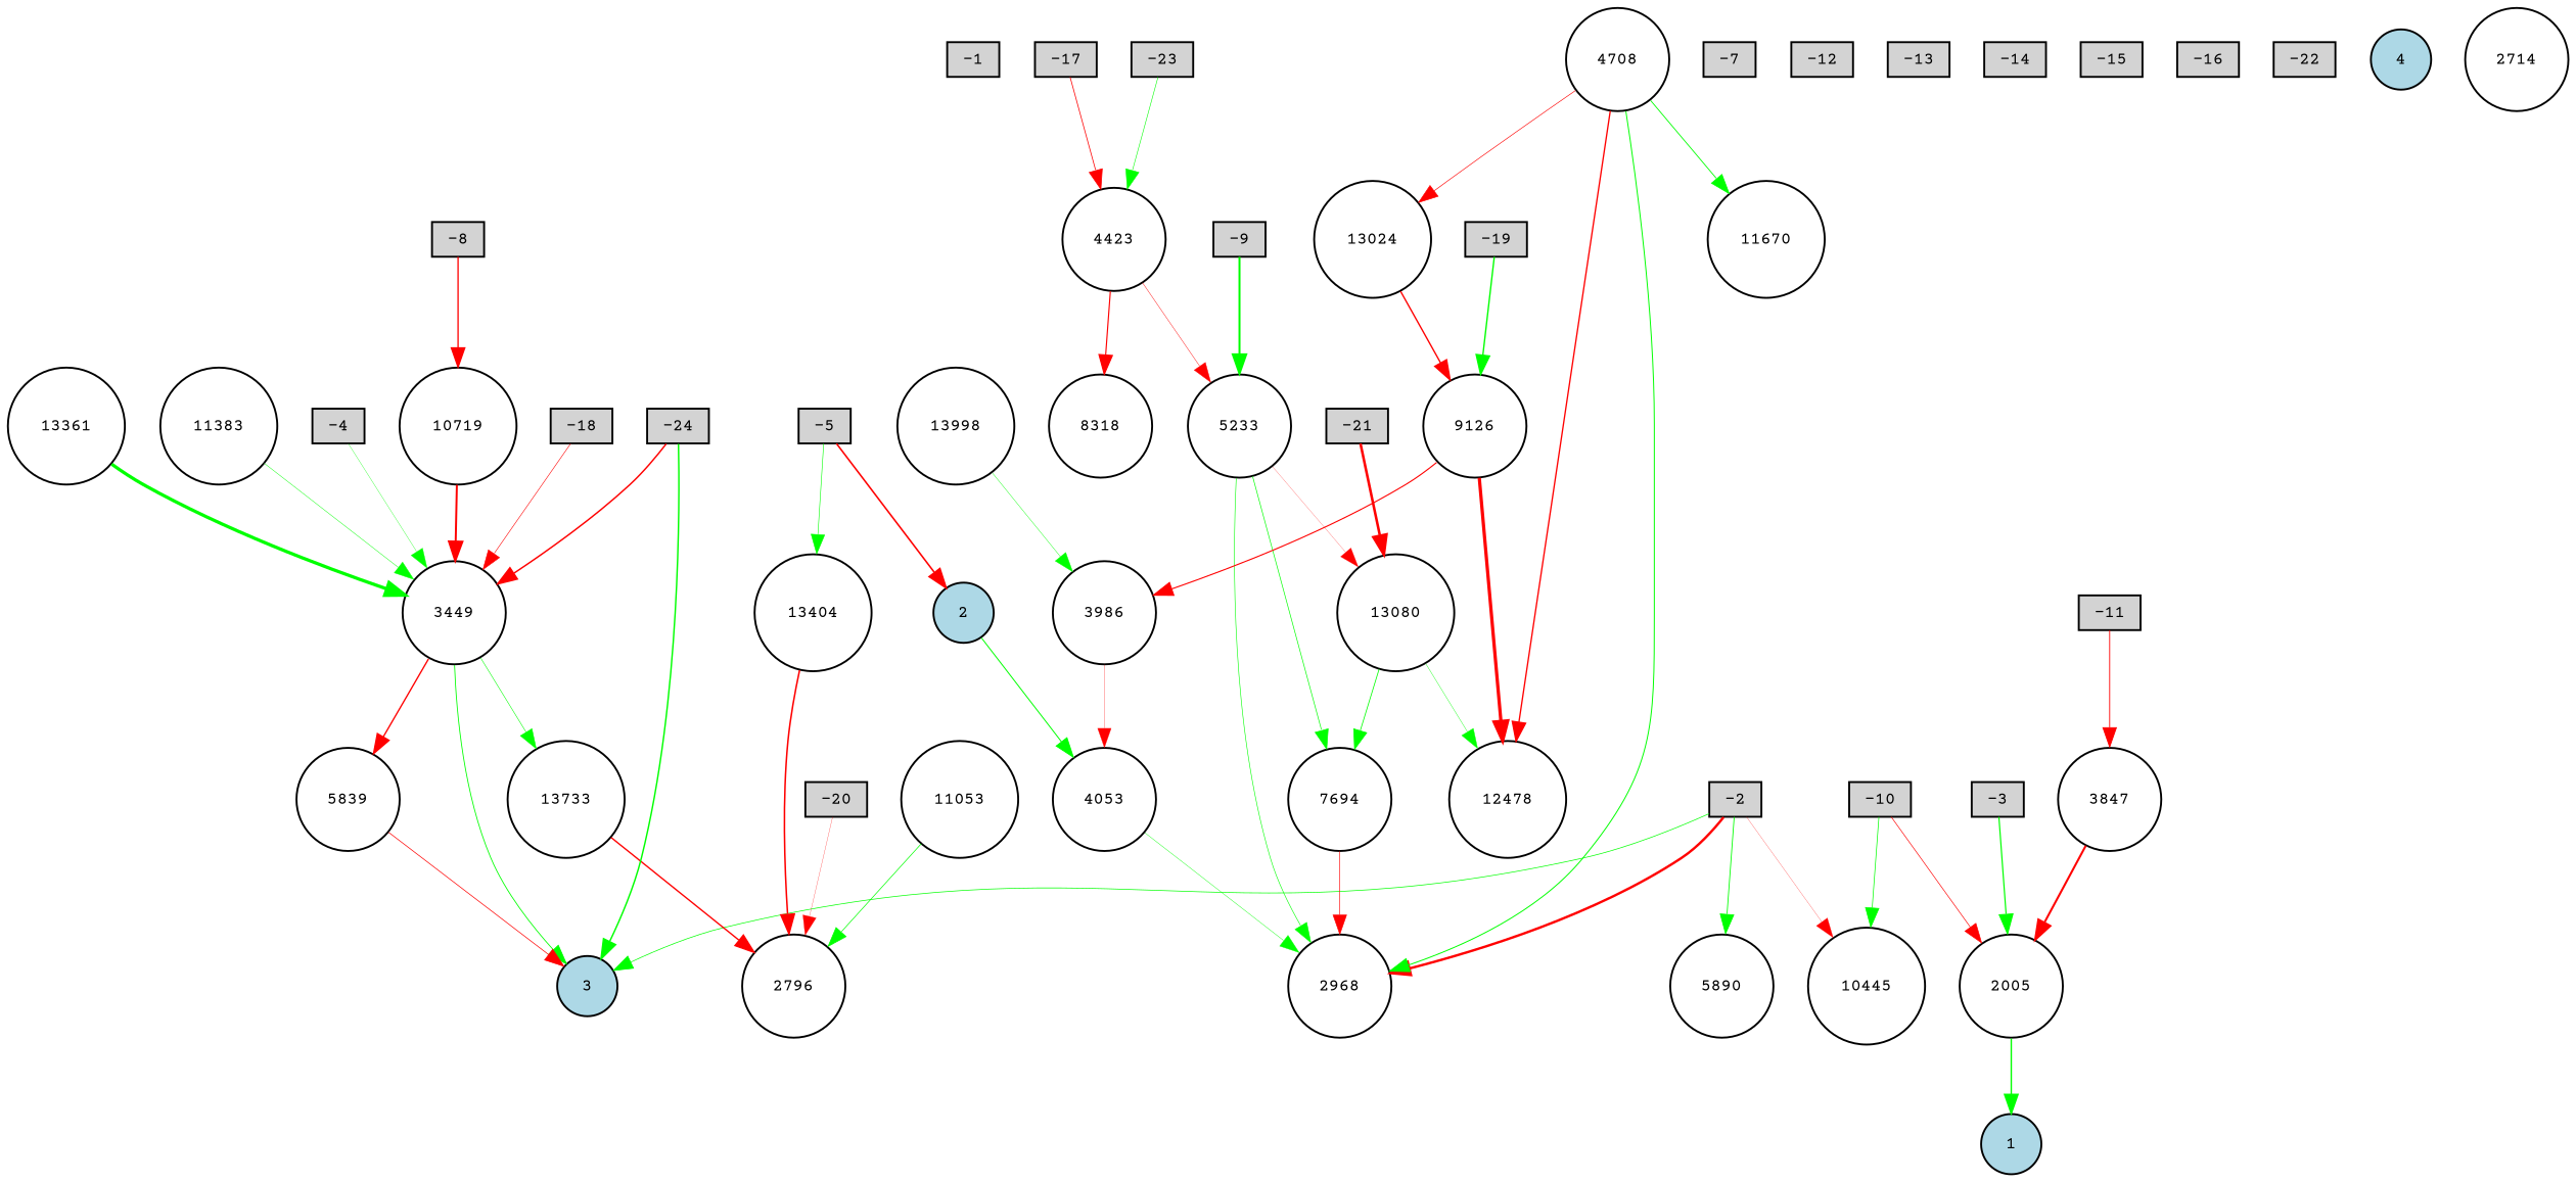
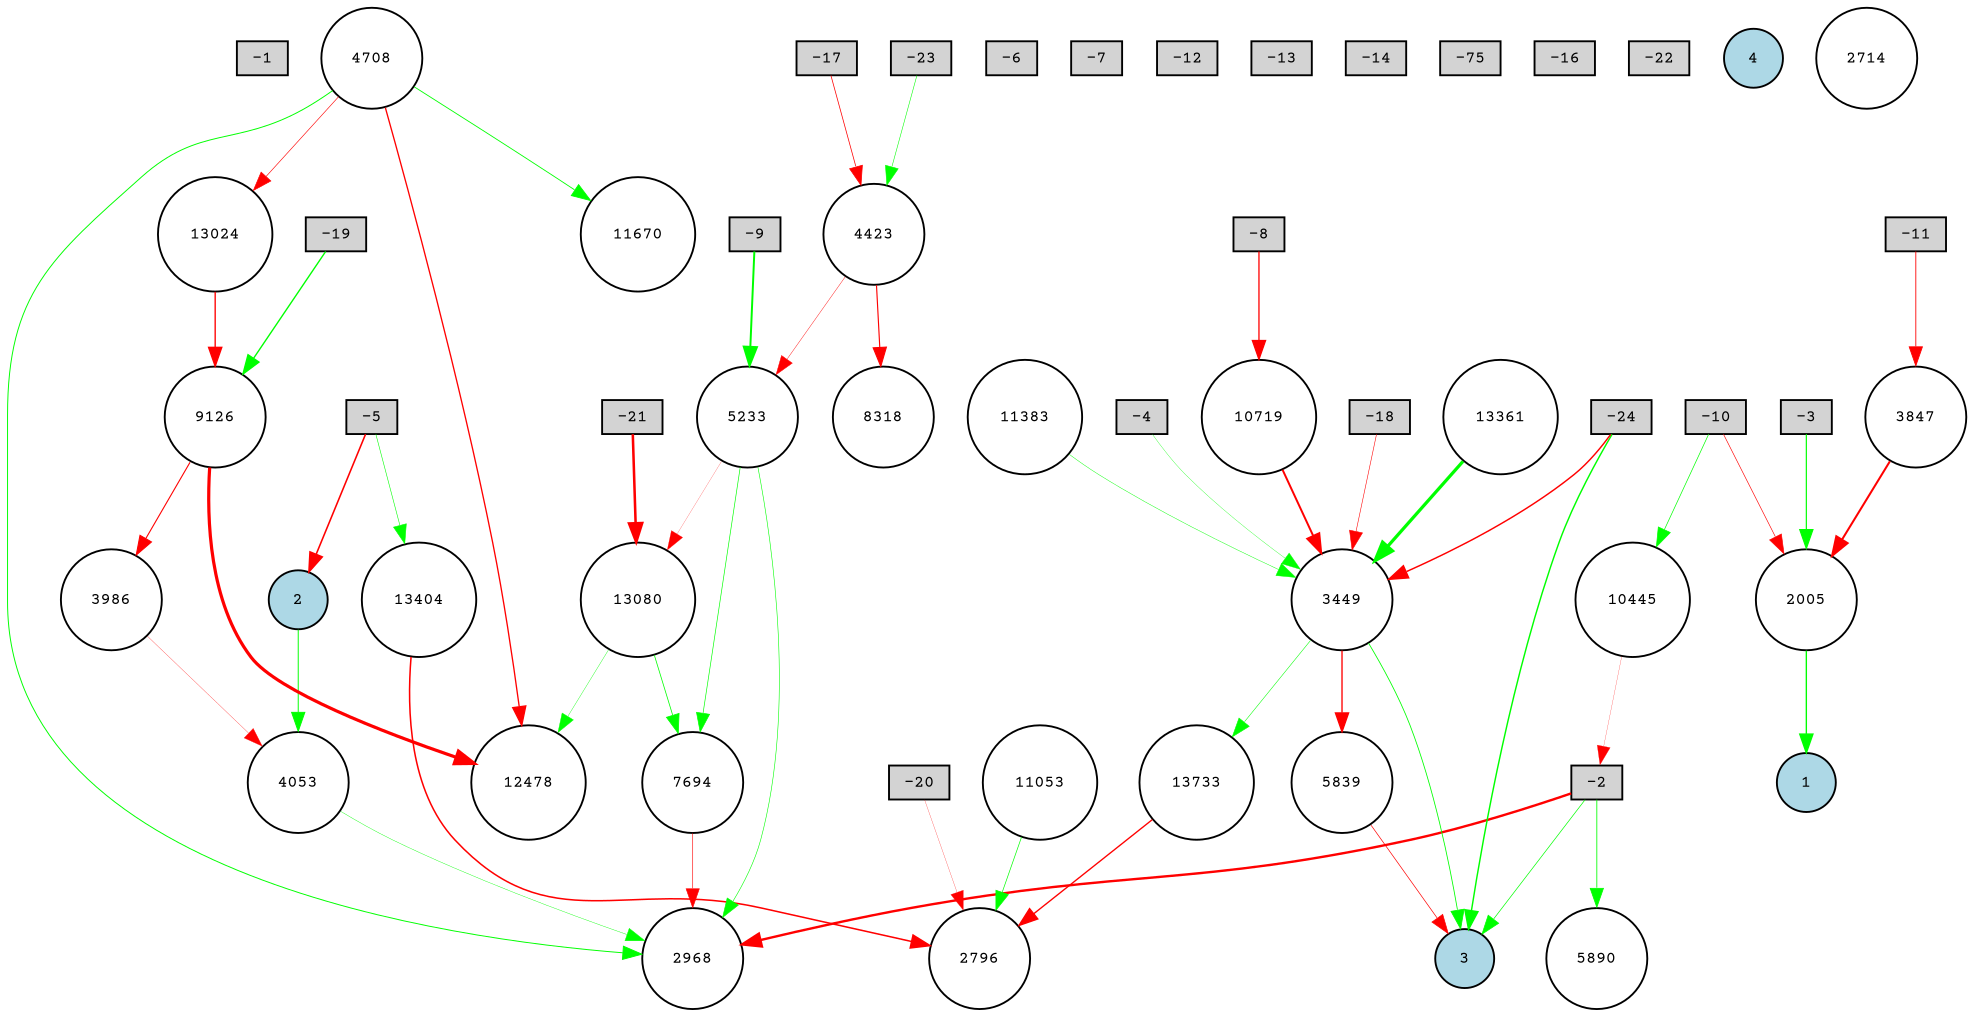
  digraph {
    fontname="Courier Prime"
    node [fillcolor=white fontname="Courier Prime" fontsize=9 shape=circle style=filled]
    edge [color=red fontname="Courier Prime" style=solid]
    -1 [fillcolor=lightgray height=0.2 shape=box width=0.2]
    -2 [fillcolor=lightgray height=0.2 shape=box width=0.2]
    3 [fillcolor=lightblue height=0.2 width=0.2]
    5890 [height=0.2 width=0.2]
    2968 [height=0.2 width=0.2]
    10445 [height=0.2 width=0.2]
    -3 [fillcolor=lightgray height=0.2 shape=box width=0.2]
    2005 [height=0.2 width=0.2]
    1 [fillcolor=lightblue height=0.2 width=0.2]
    -4 [fillcolor=lightgray height=0.2 shape=box width=0.2]
    3449 [height=0.2 width=0.2]
    13733 [height=0.2 width=0.2]
    5839 [height=0.2 width=0.2]
    -5 [fillcolor=lightgray height=0.2 shape=box width=0.2]
    2 [fillcolor=lightblue height=0.2 width=0.2]
    13404 [height=0.2 width=0.2]
    4053 [height=0.2 width=0.2]
    2796 [height=0.2 width=0.2]
+   -6 [fillcolor=lightgray height=0.2 shape=box width=0.2]
    -7 [fillcolor=lightgray height=0.2 shape=box width=0.2]
    -8 [fillcolor=lightgray height=0.2 shape=box width=0.2]
    10719 [height=0.2 width=0.2]
    -9 [fillcolor=lightgray height=0.2 shape=box width=0.2]
    5233 [height=0.2 width=0.2]
    13080 [height=0.2 width=0.2]
    7694 [height=0.2 width=0.2]
    -10 [fillcolor=lightgray height=0.2 shape=box width=0.2]
    -11 [fillcolor=lightgray height=0.2 shape=box width=0.2]
    3847 [height=0.2 width=0.2]
    -12 [fillcolor=lightgray height=0.2 shape=box width=0.2]
    -13 [fillcolor=lightgray height=0.2 shape=box width=0.2]
    -14 [fillcolor=lightgray height=0.2 shape=box width=0.2]
-   -15 [fillcolor=lightgray height=0.2 shape=box width=0.2]
+   -15 [fillcolor=lightgray height=0.2 shape=box width=0.2 label=-75]
    -16 [fillcolor=lightgray height=0.2 shape=box width=0.2]
    -17 [fillcolor=lightgray height=0.2 shape=box width=0.2]
    4423 [height=0.2 width=0.2]
    8318 [height=0.2 width=0.2]
    -18 [fillcolor=lightgray height=0.2 shape=box width=0.2]
    -19 [fillcolor=lightgray height=0.2 shape=box width=0.2]
    9126 [height=0.2 width=0.2]
    3986 [height=0.2 width=0.2]
    12478 [height=0.2 width=0.2]
    -20 [fillcolor=lightgray height=0.2 shape=box width=0.2]
    -21 [fillcolor=lightgray height=0.2 shape=box width=0.2]
    -22 [fillcolor=lightgray height=0.2 shape=box width=0.2]
    -23 [fillcolor=lightgray height=0.2 shape=box width=0.2]
-   13998 [height=0.2 width=0.2]
    -24 [fillcolor=lightgray height=0.2 shape=box width=0.2]
    n49 [fillcolor=lightblue height=0.2 label=4 width=0.2]
    11670 [height=0.2 width=0.2]
    2714 [height=0.2 width=0.2]
    11053 [height=0.2 width=0.2]
    13361 [height=0.2 width=0.2]
    13024 [height=0.2 width=0.2]
    4708 [height=0.2 width=0.2]
    11383 [height=0.2 width=0.2]
    -2 -> 3 [color=green penwidth=0.36598551512558186]
    -2 -> 5890 [color=green penwidth=0.44418213585626476]
    -2 -> 2968 [penwidth=1.267905266605007]
-   -2 -> 10445 [penwidth=0.11982122419618299]
+   10445 -> -2 [penwidth=0.11982122419618299]
    -3 -> 2005 [color=green penwidth=0.6292198900536011]
    2005 -> 1 [color=green penwidth=0.7288801583666301]
    -4 -> 3449 [color=green penwidth=0.17097779984257222]
    3449 -> 3 [color=green penwidth=0.43809147993645103]
    3449 -> 13733 [color=green penwidth=0.28216190059865065]
    3449 -> 5839 [penwidth=0.7099273168099713]
    13733 -> 2796 [penwidth=0.7216069205995911]
    5839 -> 3 [penwidth=0.36422294669340816]
    -5 -> 2 [penwidth=0.8346096253496393]
    -5 -> 13404 [color=green penwidth=0.30293428820486235]
    2 -> 4053 [color=green penwidth=0.5149096918560538]
    13404 -> 2796 [penwidth=0.8130731670767968]
    4053 -> 2968 [color=green penwidth=0.2088903650146843]
    -8 -> 10719 [penwidth=0.6901139663953529]
    10719 -> 3449 [penwidth=1.0380973741420128]
    -9 -> 5233 [color=green penwidth=1.049869193943284]
    5233 -> 2968 [color=green penwidth=0.308211233538464]
    5233 -> 13080 [penwidth=0.10853571558964854]
    5233 -> 7694 [color=green penwidth=0.35130376867711544]
    13080 -> 7694 [color=green penwidth=0.407271798894838]
    13080 -> 12478 [color=green penwidth=0.20107615985540128]
    7694 -> 2968 [penwidth=0.3229423286305489]
    -10 -> 10445 [color=green penwidth=0.3681341812808958]
    -10 -> 2005 [penwidth=0.33772282290310207]
    -11 -> 3847 [penwidth=0.4611308401238611]
    3847 -> 2005 [penwidth=1.0717598019996306]
    -17 -> 4423 [penwidth=0.39844963961873225]
    4423 -> 5233 [penwidth=0.22005248393401292]
    4423 -> 8318 [penwidth=0.6002754525491152]
    -18 -> 3449 [penwidth=0.29657459258883745]
    -19 -> 9126 [color=green penwidth=0.7288315465149018]
    9126 -> 3986 [penwidth=0.57686791458166]
    9126 -> 12478 [penwidth=1.69888776445155]
    3986 -> 4053 [penwidth=0.14883870398433874]
    -20 -> 2796 [penwidth=0.1327560444925478]
    -21 -> 13080 [penwidth=1.349274870671544]
    -23 -> 4423 [color=green penwidth=0.29076526173019474]
-   13998 -> 3986 [color=green penwidth=0.21110057709143132]
    -24 -> 3 [color=green penwidth=0.7608090915843229]
    -24 -> 3449 [penwidth=0.7702026906728227]
    11053 -> 2796 [color=green penwidth=0.3641562290286875]
    13361 -> 3449 [color=green penwidth=1.7162431280270807]
    13024 -> 9126 [penwidth=0.7216899912652149]
    4708 -> 2968 [color=green penwidth=0.5125107447967817]
    4708 -> 12478 [penwidth=0.7028714795767664]
    4708 -> 11670 [color=green penwidth=0.45214832507654246]
    4708 -> 13024 [penwidth=0.32450450218997584]
    11383 -> 3449 [color=green penwidth=0.2332426535418451]
  }
